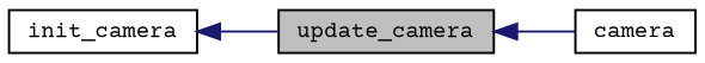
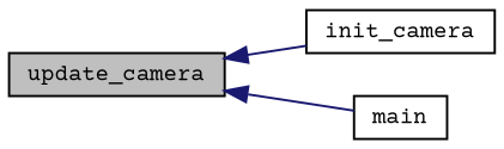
  digraph {
    fontname="Courier Prime"
    rankdir=LR
    node [color=black fillcolor=white fontname="Courier Prime" fontsize=10 shape=record style=filled]
    edge [color=midnightblue dir=back fontname="Courier Prime" fontsize=10 labelfontname=Helvetica labelfontsize=10 style=solid]
    n1 [fillcolor=grey75 fontcolor=black height=0.2 label=update_camera width=0.4]
    n2 [height=0.2 label=init_camera width=0.4]
-   n3 [height=0.2 label=camera width=0.4]
-   n2 -> n1
+   n3 [height=0.2 label=main width=0.4]
+   n1 -> n2
    n1 -> n3
  }
